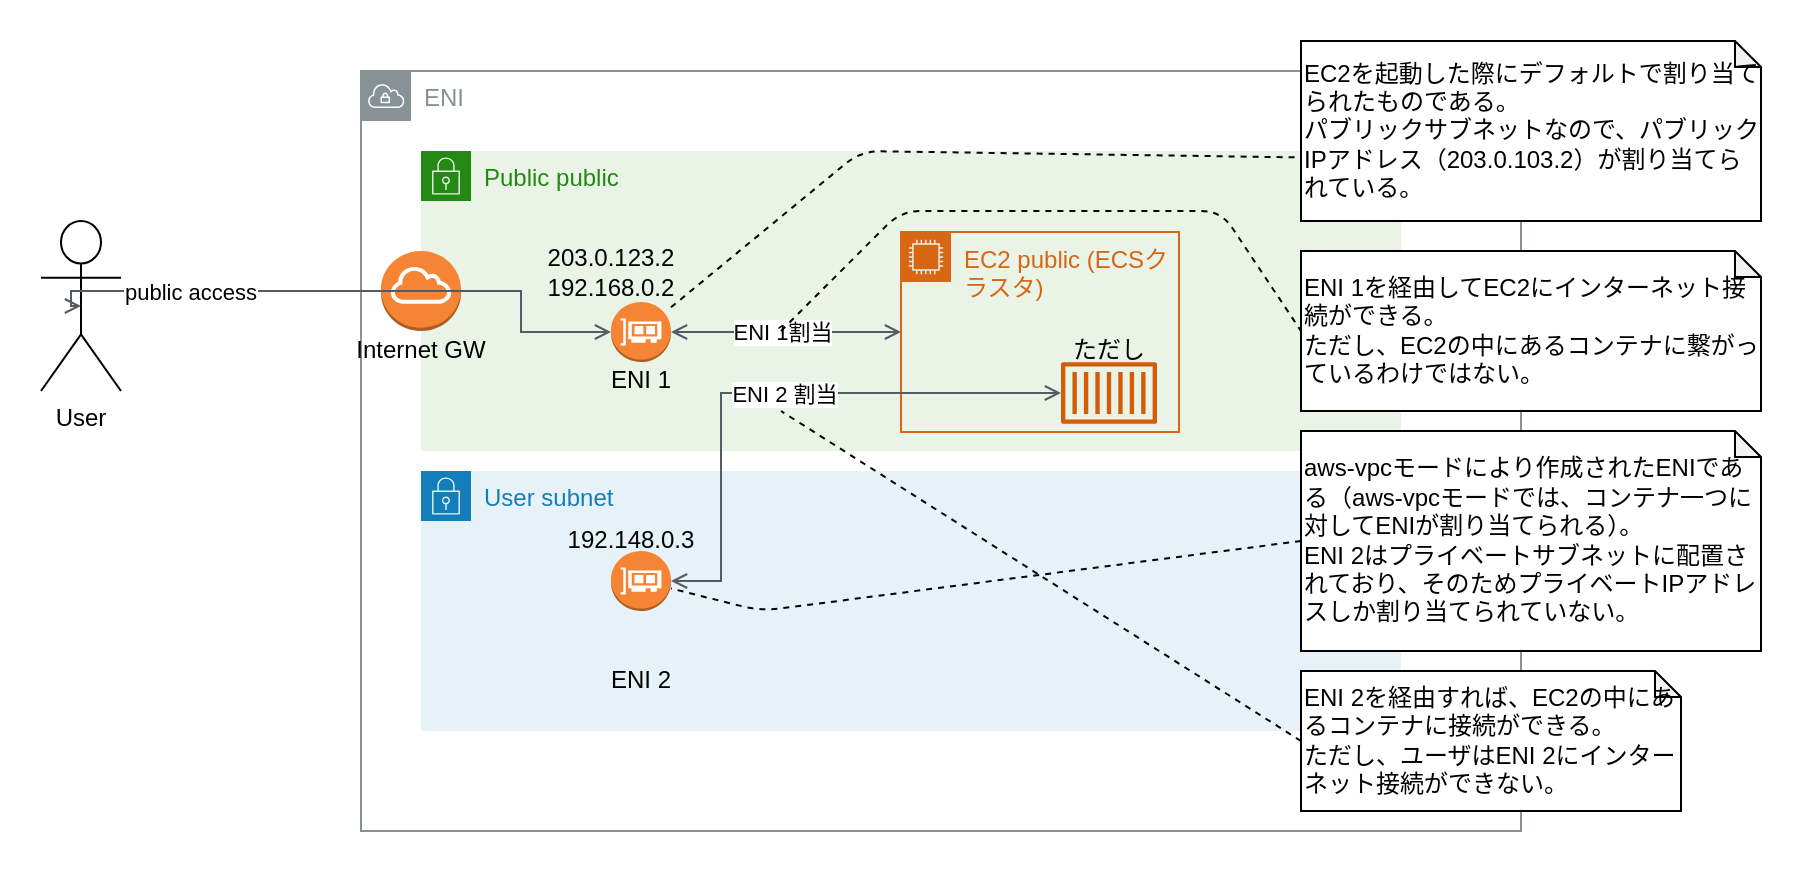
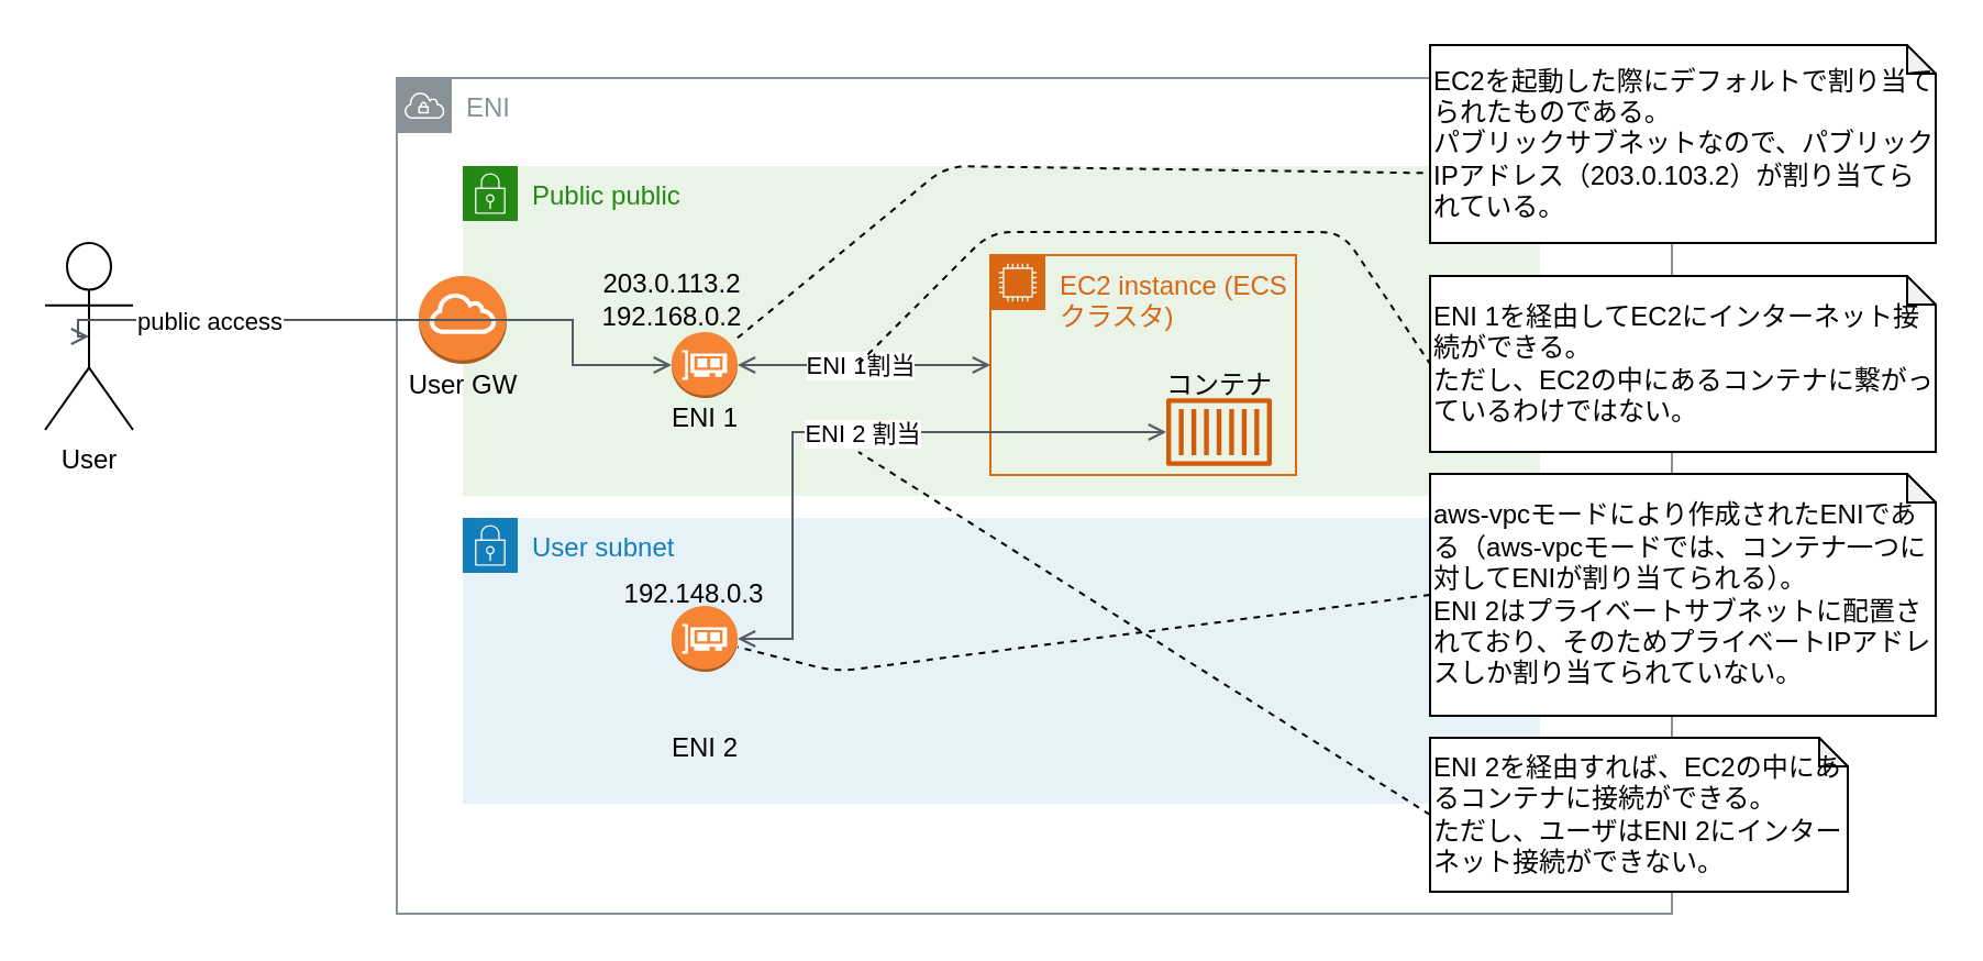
  <mxCell id="0" />
  <mxCell id="1" parent="0" />
  <mxCell id="2" value="ENI" style="sketch=0;outlineConnect=0;gradientColor=none;html=1;whiteSpace=wrap;fontSize=12;fontStyle=0;shape=mxgraph.aws4.group;grIcon=mxgraph.aws4.group_vpc;strokeColor=#879196;fillColor=none;verticalAlign=top;align=left;spacingLeft=30;fontColor=#879196;dashed=0;" vertex="1" parent="1"><mxGeometry x="180" y="35" width="580" height="380" as="geometry" /></mxCell>
  <mxCell id="3" value="User subnet" style="points=[[0,0],[0.25,0],[0.5,0],[0.75,0],[1,0],[1,0.25],[1,0.5],[1,0.75],[1,1],[0.75,1],[0.5,1],[0.25,1],[0,1],[0,0.75],[0,0.5],[0,0.25]];outlineConnect=0;gradientColor=none;html=1;whiteSpace=wrap;fontSize=12;fontStyle=0;container=1;pointerEvents=0;collapsible=0;recursiveResize=0;shape=mxgraph.aws4.group;grIcon=mxgraph.aws4.group_security_group;grStroke=0;strokeColor=#147EBA;fillColor=#E6F2F8;verticalAlign=top;align=left;spacingLeft=30;fontColor=#147EBA;dashed=0;" vertex="1" parent="1"><mxGeometry x="210" y="235" width="490" height="130" as="geometry" /></mxCell>
  <mxCell id="4" value="" style="outlineConnect=0;dashed=0;verticalLabelPosition=bottom;verticalAlign=top;align=center;html=1;shape=mxgraph.aws3.elastic_network_interface;fillColor=#F58534;gradientColor=none;" vertex="1" parent="3"><mxGeometry x="95" y="40" width="30" height="30" as="geometry" /></mxCell>
  <mxCell id="5" value="ENI 2" style="text;html=1;align=center;verticalAlign=middle;resizable=0;points=[];autosize=1;strokeColor=none;fillColor=none;" vertex="1" parent="3"><mxGeometry x="85" y="90" width="50" height="30" as="geometry" /></mxCell>
  <mxCell id="6" value="Public public" style="points=[[0,0],[0.25,0],[0.5,0],[0.75,0],[1,0],[1,0.25],[1,0.5],[1,0.75],[1,1],[0.75,1],[0.5,1],[0.25,1],[0,1],[0,0.75],[0,0.5],[0,0.25]];outlineConnect=0;gradientColor=none;html=1;whiteSpace=wrap;fontSize=12;fontStyle=0;container=1;pointerEvents=0;collapsible=0;recursiveResize=0;shape=mxgraph.aws4.group;grIcon=mxgraph.aws4.group_security_group;grStroke=0;strokeColor=#248814;fillColor=#E9F3E6;verticalAlign=top;align=left;spacingLeft=30;fontColor=#248814;dashed=0;" vertex="1" parent="1"><mxGeometry x="210" y="75" width="490" height="150" as="geometry" /></mxCell>
  <mxCell id="7" value="ENI 1" style="text;html=1;align=center;verticalAlign=middle;resizable=0;points=[];autosize=1;strokeColor=none;fillColor=none;" vertex="1" parent="6"><mxGeometry x="85" y="100" width="50" height="30" as="geometry" /></mxCell>
  <mxCell id="8" value="" style="outlineConnect=0;dashed=0;verticalLabelPosition=bottom;verticalAlign=top;align=center;html=1;shape=mxgraph.aws3.elastic_network_interface;fillColor=#F58534;gradientColor=none;" vertex="1" parent="6"><mxGeometry x="95" y="75.5" width="30" height="30" as="geometry" /></mxCell>
- <mxCell id="9" value="EC2 public (ECSクラスタ)" style="points=[[0,0],[0.25,0],[0.5,0],[0.75,0],[1,0],[1,0.25],[1,0.5],[1,0.75],[1,1],[0.75,1],[0.5,1],[0.25,1],[0,1],[0,0.75],[0,0.5],[0,0.25]];outlineConnect=0;gradientColor=none;html=1;whiteSpace=wrap;fontSize=12;fontStyle=0;container=1;pointerEvents=0;collapsible=0;recursiveResize=0;shape=mxgraph.aws4.group;grIcon=mxgraph.aws4.group_ec2_instance_contents;strokeColor=#D86613;fillColor=none;verticalAlign=top;align=left;spacingLeft=30;fontColor=#D86613;dashed=0;" vertex="1" parent="6"><mxGeometry x="240" y="40.5" width="139" height="100" as="geometry" /></mxCell>
+ <mxCell id="9" value="EC2 instance (ECSクラスタ)" style="points=[[0,0],[0.25,0],[0.5,0],[0.75,0],[1,0],[1,0.25],[1,0.5],[1,0.75],[1,1],[0.75,1],[0.5,1],[0.25,1],[0,1],[0,0.75],[0,0.5],[0,0.25]];outlineConnect=0;gradientColor=none;html=1;whiteSpace=wrap;fontSize=12;fontStyle=0;container=1;pointerEvents=0;collapsible=0;recursiveResize=0;shape=mxgraph.aws4.group;grIcon=mxgraph.aws4.group_ec2_instance_contents;strokeColor=#D86613;fillColor=none;verticalAlign=top;align=left;spacingLeft=30;fontColor=#D86613;dashed=0;" vertex="1" parent="6"><mxGeometry x="240" y="40.5" width="139" height="100" as="geometry" /></mxCell>
  <mxCell id="10" value="" style="sketch=0;outlineConnect=0;fontColor=#232F3E;gradientColor=none;fillColor=#D45B07;strokeColor=none;dashed=0;verticalLabelPosition=bottom;verticalAlign=top;align=center;html=1;fontSize=12;fontStyle=0;aspect=fixed;pointerEvents=1;shape=mxgraph.aws4.container_1;" vertex="1" parent="9"><mxGeometry x="80" y="65" width="48" height="31" as="geometry" /></mxCell>
- <mxCell id="11" value="ただし" style="text;html=1;align=center;verticalAlign=middle;resizable=0;points=[];autosize=1;strokeColor=none;fillColor=none;" vertex="1" parent="9"><mxGeometry x="69" y="44.5" width="70" height="30" as="geometry" /></mxCell>
+ <mxCell id="11" value="コンテナ" style="text;html=1;align=center;verticalAlign=middle;resizable=0;points=[];autosize=1;strokeColor=none;fillColor=none;" vertex="1" parent="9"><mxGeometry x="69" y="44.5" width="70" height="30" as="geometry" /></mxCell>
  <mxCell id="12" value="" style="edgeStyle=orthogonalEdgeStyle;html=1;endArrow=open;elbow=vertical;startArrow=open;startFill=0;endFill=0;strokeColor=#545B64;rounded=0;" edge="1" parent="6" source="8" target="9"><mxGeometry width="100" relative="1" as="geometry"><mxPoint x="150" y="120" as="sourcePoint" /><mxPoint x="140" y="105" as="targetPoint" /><Array as="points"><mxPoint x="140" y="91" /><mxPoint x="140" y="91" /></Array></mxGeometry></mxCell>
  <mxCell id="13" value="ENI 1割当" style="edgeLabel;html=1;align=center;verticalAlign=middle;resizable=0;points=[];" vertex="1" connectable="0" parent="12"><mxGeometry x="-0.27" relative="1" as="geometry"><mxPoint x="13" as="offset" /></mxGeometry></mxCell>
- <mxCell id="14" value="203.0.123.2&lt;br&gt;192.168.0.2" style="text;html=1;align=center;verticalAlign=middle;resizable=0;points=[];autosize=1;strokeColor=none;fillColor=none;" vertex="1" parent="6"><mxGeometry x="50" y="40.5" width="90" height="40" as="geometry" /></mxCell>
+ <mxCell id="14" value="203.0.113.2&lt;br&gt;192.168.0.2" style="text;html=1;align=center;verticalAlign=middle;resizable=0;points=[];autosize=1;strokeColor=none;fillColor=none;" vertex="1" parent="6"><mxGeometry x="50" y="40.5" width="90" height="40" as="geometry" /></mxCell>
  <mxCell id="15" value="" style="outlineConnect=0;dashed=0;verticalLabelPosition=bottom;verticalAlign=top;align=center;html=1;shape=mxgraph.aws3.internet_gateway;fillColor=#F58534;gradientColor=none;" vertex="1" parent="1"><mxGeometry x="190" y="125" width="40" height="40" as="geometry" /></mxCell>
- <mxCell id="16" value="Internet GW" style="text;html=1;align=center;verticalAlign=middle;resizable=0;points=[];autosize=1;strokeColor=none;fillColor=none;" vertex="1" parent="1"><mxGeometry x="165" y="160" width="90" height="30" as="geometry" /></mxCell>
+ <mxCell id="16" value="User GW" style="text;html=1;align=center;verticalAlign=middle;resizable=0;points=[];autosize=1;strokeColor=none;fillColor=none;" vertex="1" parent="1"><mxGeometry x="165" y="160" width="90" height="30" as="geometry" /></mxCell>
  <mxCell id="17" value="" style="edgeStyle=orthogonalEdgeStyle;html=1;endArrow=open;elbow=vertical;startArrow=open;startFill=0;endFill=0;strokeColor=#545B64;rounded=0;exitX=1;exitY=0.5;exitDx=0;exitDy=0;exitPerimeter=0;" edge="1" parent="1" source="4" target="10"><mxGeometry width="100" relative="1" as="geometry"><mxPoint x="345" y="175.5" as="sourcePoint" /><mxPoint x="390" y="175.5" as="targetPoint" /><Array as="points"><mxPoint x="360" y="290" /><mxPoint x="360" y="196" /></Array></mxGeometry></mxCell>
  <mxCell id="18" value="ENI 2 割当" style="edgeLabel;html=1;align=center;verticalAlign=middle;resizable=0;points=[];" vertex="1" connectable="0" parent="17"><mxGeometry x="0.059" y="2" relative="1" as="geometry"><mxPoint x="-3" y="2" as="offset" /></mxGeometry></mxCell>
  <mxCell id="19" value="192.148.0.3" style="text;html=1;align=center;verticalAlign=middle;resizable=0;points=[];autosize=1;strokeColor=none;fillColor=none;" vertex="1" parent="1"><mxGeometry x="270" y="255" width="90" height="30" as="geometry" /></mxCell>
  <mxCell id="20" value="User" style="shape=umlActor;verticalLabelPosition=bottom;verticalAlign=top;html=1;outlineConnect=0;" vertex="1" parent="1"><mxGeometry x="20" y="110" width="40" height="85" as="geometry" /></mxCell>
  <mxCell id="21" value="" style="edgeStyle=orthogonalEdgeStyle;html=1;endArrow=open;elbow=vertical;startArrow=open;startFill=0;endFill=0;strokeColor=#545B64;rounded=0;exitX=0.5;exitY=0.5;exitDx=0;exitDy=0;exitPerimeter=0;entryX=0;entryY=0.5;entryDx=0;entryDy=0;entryPerimeter=0;" edge="1" parent="1" source="20" target="8"><mxGeometry width="100" relative="1" as="geometry"><mxPoint x="345" y="300" as="sourcePoint" /><mxPoint x="470" y="206" as="targetPoint" /><Array as="points"><mxPoint x="35" y="145" /><mxPoint x="260" y="145" /><mxPoint x="260" y="166" /></Array></mxGeometry></mxCell>
  <mxCell id="22" value="public access" style="edgeLabel;html=1;align=center;verticalAlign=middle;resizable=0;points=[];" vertex="1" connectable="0" parent="21"><mxGeometry x="-0.58" y="1" relative="1" as="geometry"><mxPoint x="8" y="1" as="offset" /></mxGeometry></mxCell>
  <mxCell id="23" value="EC2を起動した際にデフォルトで割り当てられたものである。&lt;br&gt;パブリックサブネットなので、パブリックIPアドレス（203.0.103.2）が割り当てられている。" style="shape=note;whiteSpace=wrap;html=1;backgroundOutline=1;darkOpacity=0.05;align=left;size=13;" vertex="1" parent="1"><mxGeometry x="650" y="20" width="230" height="90" as="geometry" /></mxCell>
  <mxCell id="24" value="" style="endArrow=none;dashed=1;html=1;strokeColor=#000000;fillColor=#000000;entryX=0.002;entryY=0.647;entryDx=0;entryDy=0;entryPerimeter=0;" edge="1" parent="1" source="8" target="23"><mxGeometry width="50" height="50" relative="1" as="geometry"><mxPoint x="480" y="185" as="sourcePoint" /><mxPoint x="530" y="135" as="targetPoint" /><Array as="points"><mxPoint x="430" y="75" /></Array></mxGeometry></mxCell>
  <mxCell id="25" value="aws-vpcモードにより作成されたENIである（&lt;span style=&quot;border-color: var(--border-color); background-color: initial;&quot;&gt;aws-vpcモードでは、コンテナ一つに対してENIが割り当てられる）。&lt;br&gt;&lt;/span&gt;ENI 2はプライベートサブネットに配置されており、そのためプライベートIPアドレスしか割り当てられていない。" style="shape=note;whiteSpace=wrap;html=1;backgroundOutline=1;darkOpacity=0.05;align=left;size=13;" vertex="1" parent="1"><mxGeometry x="650" y="215" width="230" height="110" as="geometry" /></mxCell>
  <mxCell id="26" value="" style="endArrow=none;dashed=1;html=1;strokeColor=#000000;fillColor=#000000;exitX=0;exitY=0.5;exitDx=0;exitDy=0;exitPerimeter=0;" edge="1" parent="1" source="25" target="4"><mxGeometry width="50" height="50" relative="1" as="geometry"><mxPoint x="280" y="375" as="sourcePoint" /><mxPoint x="320" y="315" as="targetPoint" /><Array as="points"><mxPoint x="380" y="305" /></Array></mxGeometry></mxCell>
  <mxCell id="27" value="&lt;div&gt;&lt;span style=&quot;background-color: initial;&quot;&gt;ENI 2を経由すれば、EC2の中にあるコンテナに接続ができる。&lt;/span&gt;&lt;/div&gt;&lt;div&gt;&lt;span style=&quot;background-color: initial;&quot;&gt;ただし、ユーザはENI 2にインターネット接続ができない。&lt;/span&gt;&lt;br&gt;&lt;/div&gt;" style="shape=note;whiteSpace=wrap;html=1;backgroundOutline=1;darkOpacity=0.05;align=left;size=13;" vertex="1" parent="1"><mxGeometry x="650" y="335" width="190" height="70" as="geometry" /></mxCell>
  <mxCell id="28" value="&lt;div&gt;&lt;span style=&quot;background-color: initial;&quot;&gt;ENI 1を経由してEC2にインターネット接続ができる。&lt;/span&gt;&lt;/div&gt;&lt;div&gt;&lt;span style=&quot;background-color: initial;&quot;&gt;ただし、EC2の中にあるコンテナに繋がっているわけではない。&lt;/span&gt;&lt;/div&gt;" style="shape=note;whiteSpace=wrap;html=1;backgroundOutline=1;darkOpacity=0.05;align=left;size=13;" vertex="1" parent="1"><mxGeometry x="650" y="125" width="230" height="80" as="geometry" /></mxCell>
  <mxCell id="29" value="" style="endArrow=none;dashed=1;html=1;strokeColor=#000000;fillColor=#000000;entryX=0;entryY=0.5;entryDx=0;entryDy=0;entryPerimeter=0;" edge="1" parent="1" target="28"><mxGeometry width="50" height="50" relative="1" as="geometry"><mxPoint x="390" y="165" as="sourcePoint" /><mxPoint x="330" y="75" as="targetPoint" /><Array as="points"><mxPoint x="450" y="105" /><mxPoint x="610" y="105" /></Array></mxGeometry></mxCell>
  <mxCell id="30" value="" style="endArrow=none;dashed=1;html=1;strokeColor=#000000;fillColor=#000000;exitX=0;exitY=0.5;exitDx=0;exitDy=0;exitPerimeter=0;" edge="1" parent="1" source="27"><mxGeometry width="50" height="50" relative="1" as="geometry"><mxPoint x="400" y="375" as="sourcePoint" /><mxPoint x="390" y="205" as="targetPoint" /><Array as="points" /></mxGeometry></mxCell>
